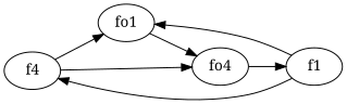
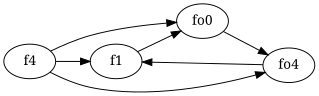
  strict digraph {
    fontname="Noto Serif"
    rankdir=LR
    node [fontname="Noto Serif"]
    edge [fontname="Noto Serif" weight=2]
    n1 [label=f4]
    f1
-   fo1
+   fo1 [label=fo0]
    n4 [label=fo4]
    n1 -> fo1
    n1 -> n4
-   f1 -> n1
+   n1 -> f1
    f1 -> fo1
    fo1 -> n4
    n4 -> f1
  }
